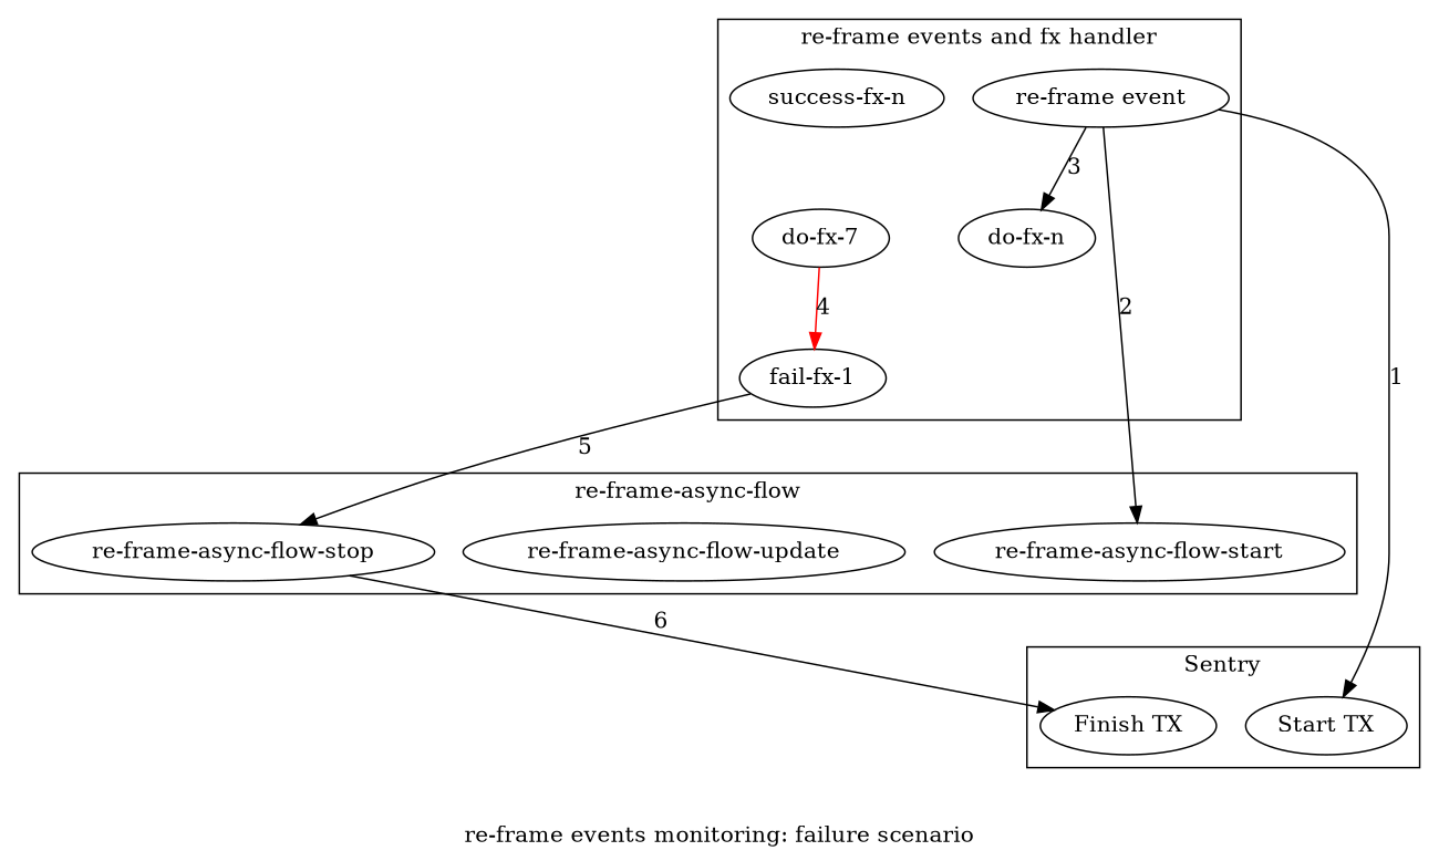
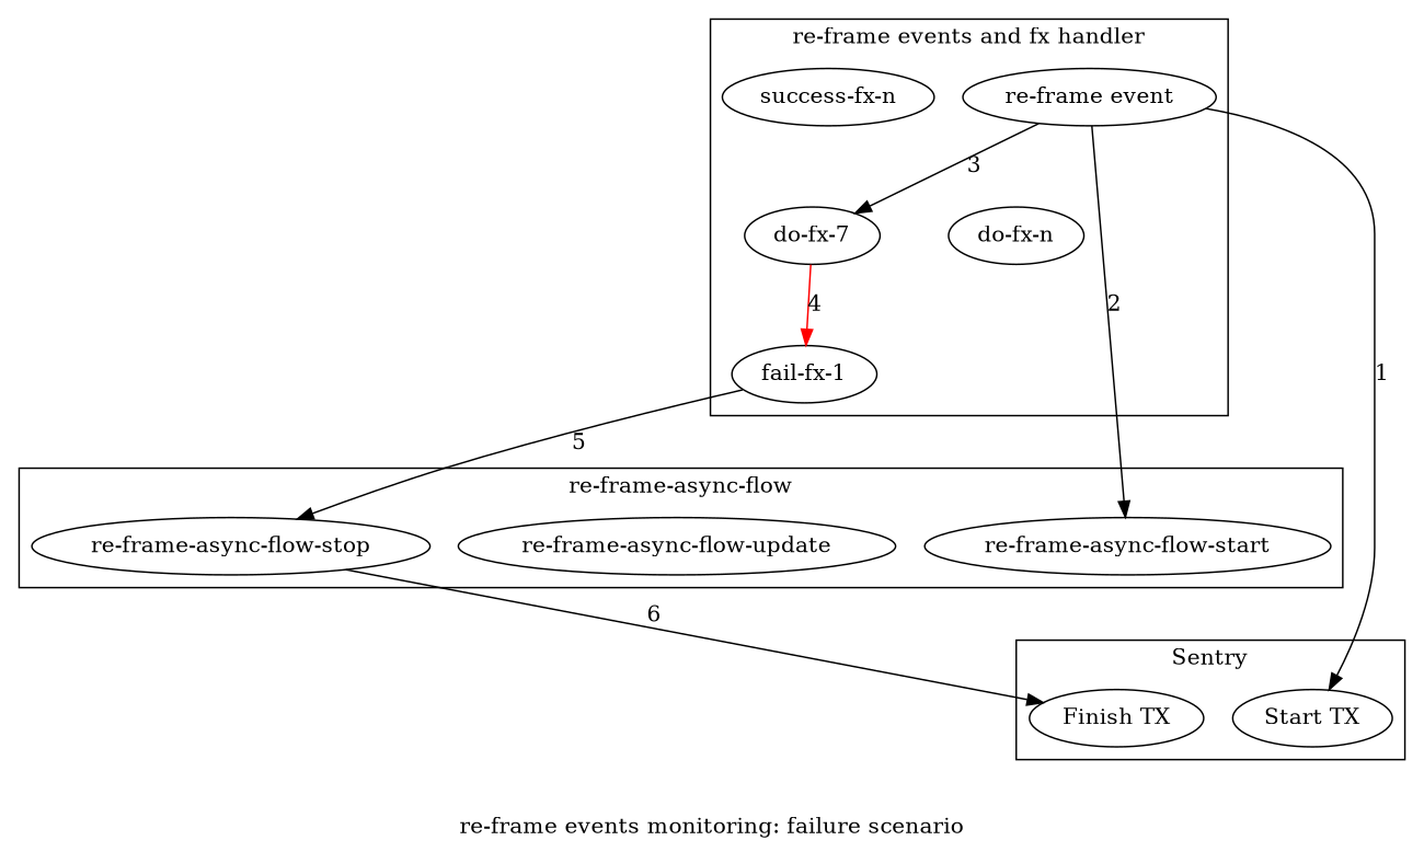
  digraph {
    label="re-frame events monitoring: failure scenario"
    n1 [label="re-frame-async-flow-start"]
    n2 [label="re-frame-async-flow-update"]
    n3 [label="re-frame-async-flow-stop"]
    n4 [label="Start TX"]
    n5 [label="Finish TX"]
    n6 [label="re-frame event"]
    n7 [label="do-fx-7"]
    n8 [label="do-fx-n"]
    n9 [label="fail-fx-1"]
    n10 [label="success-fx-n"]
    subgraph cluster_1 {
      label="re-frame-async-flow"
      n1
      n2
      n3
    }
    subgraph cluster_2 {
      label=Sentry
      n4
      n5
    }
    subgraph cluster_3 {
      label="re-frame events and fx handler"
      n6
      n7
      n8
      n9
      n10
    }
    n3 -> n5 [label=6]
    n6 -> n1 [label=2]
    n6 -> n4 [label=1]
-   n6 -> n8 [label=3]
+   n6 -> n7 [label=3]
    n7 -> n9 [color=red label=4]
    n9 -> n3 [label=5]
  }
